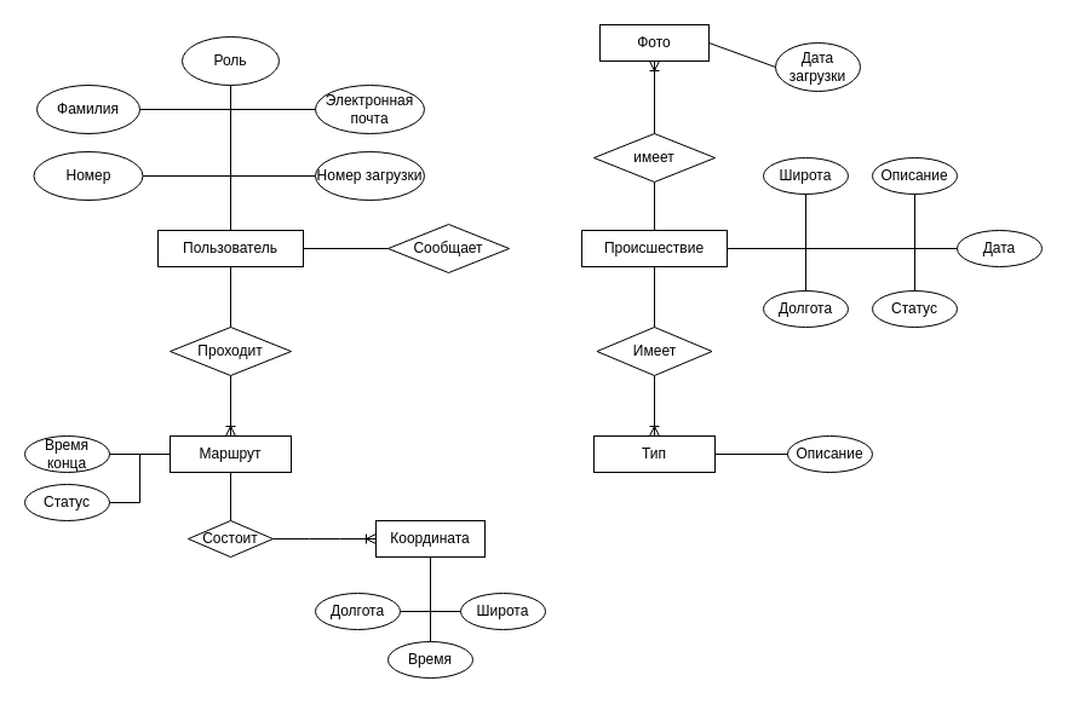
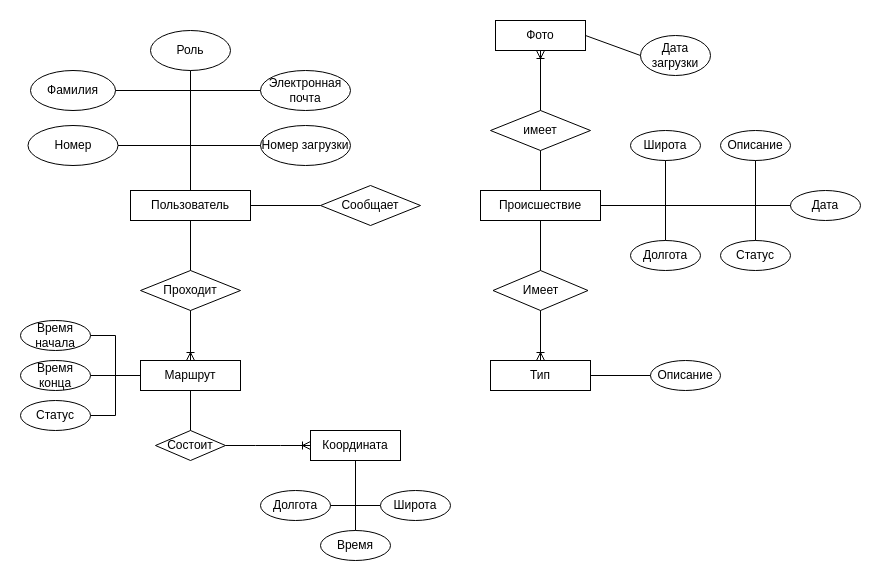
  <mxCell id="0" />
  <mxCell id="1" parent="0" />
  <mxCell id="2" value="Пользователь" style="whiteSpace=wrap;html=1;" parent="1" vertex="1"><mxGeometry x="130" y="190" width="120" height="30" as="geometry" /></mxCell>
  <mxCell id="3" value="Происшествие" style="whiteSpace=wrap;html=1;" parent="1" vertex="1"><mxGeometry x="480" y="190" width="120" height="30" as="geometry" /></mxCell>
  <mxCell id="4" value="Маршрут" style="whiteSpace=wrap;html=1;" parent="1" vertex="1"><mxGeometry x="140" y="360" width="100" height="30" as="geometry" /></mxCell>
  <mxCell id="5" value="Сообщает" style="rhombus;whiteSpace=wrap;html=1;" parent="1" vertex="1"><mxGeometry x="320" y="185" width="100" height="40" as="geometry" /></mxCell>
  <mxCell id="6" value="" style="endArrow=none;html=1;rounded=0;entryX=0;entryY=0.5;entryDx=0;entryDy=0;exitX=1;exitY=0.5;exitDx=0;exitDy=0;" parent="1" source="2" target="5" edge="1"><mxGeometry width="50" height="50" relative="1" as="geometry"><mxPoint x="160" y="290" as="sourcePoint" /><mxPoint x="210" y="240" as="targetPoint" /></mxGeometry></mxCell>
  <mxCell id="7" value="Проходит" style="rhombus;whiteSpace=wrap;html=1;" parent="1" vertex="1"><mxGeometry x="140" y="270" width="100" height="40" as="geometry" /></mxCell>
  <mxCell id="8" value="" style="endArrow=none;html=1;rounded=0;entryX=0.5;entryY=1;entryDx=0;entryDy=0;exitX=0.5;exitY=0;exitDx=0;exitDy=0;" parent="1" source="7" target="2" edge="1"><mxGeometry width="50" height="50" relative="1" as="geometry"><mxPoint x="160" y="290" as="sourcePoint" /><mxPoint x="210" y="240" as="targetPoint" /></mxGeometry></mxCell>
  <mxCell id="9" value="Фото" style="whiteSpace=wrap;html=1;" parent="1" vertex="1"><mxGeometry x="495" y="20" width="90" height="30" as="geometry" /></mxCell>
  <mxCell id="10" value="имеет" style="rhombus;whiteSpace=wrap;html=1;" parent="1" vertex="1"><mxGeometry x="490" y="110" width="100" height="40" as="geometry" /></mxCell>
  <mxCell id="11" value="" style="endArrow=none;html=1;rounded=0;entryX=0.5;entryY=1;entryDx=0;entryDy=0;exitX=0.5;exitY=0;exitDx=0;exitDy=0;" parent="1" source="3" target="10" edge="1"><mxGeometry width="50" height="50" relative="1" as="geometry"><mxPoint x="160" y="290" as="sourcePoint" /><mxPoint x="210" y="240" as="targetPoint" /></mxGeometry></mxCell>
  <mxCell id="12" value="Тип" style="whiteSpace=wrap;html=1;" parent="1" vertex="1"><mxGeometry x="490" y="360" width="100" height="30" as="geometry" /></mxCell>
  <mxCell id="13" value="Имеет" style="rhombus;whiteSpace=wrap;html=1;" parent="1" vertex="1"><mxGeometry x="492.5" y="270" width="95" height="40" as="geometry" /></mxCell>
  <mxCell id="14" value="" style="endArrow=none;html=1;rounded=0;entryX=0.5;entryY=1;entryDx=0;entryDy=0;exitX=0.5;exitY=0;exitDx=0;exitDy=0;" parent="1" source="13" target="3" edge="1"><mxGeometry width="50" height="50" relative="1" as="geometry"><mxPoint x="160" y="290" as="sourcePoint" /><mxPoint x="210" y="240" as="targetPoint" /></mxGeometry></mxCell>
  <mxCell id="15" value="Координата" style="whiteSpace=wrap;html=1;" parent="1" vertex="1"><mxGeometry x="310" y="430" width="90" height="30" as="geometry" /></mxCell>
  <mxCell id="16" value="Состоит" style="rhombus;whiteSpace=wrap;html=1;" parent="1" vertex="1"><mxGeometry x="155" y="430" width="70" height="30" as="geometry" /></mxCell>
  <mxCell id="17" value="" style="endArrow=none;html=1;rounded=0;entryX=0.5;entryY=0;entryDx=0;entryDy=0;exitX=0.5;exitY=1;exitDx=0;exitDy=0;" parent="1" source="4" target="16" edge="1"><mxGeometry width="50" height="50" relative="1" as="geometry"><mxPoint x="380" y="290" as="sourcePoint" /><mxPoint x="430" y="240" as="targetPoint" /></mxGeometry></mxCell>
  <mxCell id="18" value="Широта" style="ellipse;whiteSpace=wrap;html=1;" parent="1" vertex="1"><mxGeometry x="630" y="130" width="70" height="30" as="geometry" /></mxCell>
  <mxCell id="19" value="Долгота" style="ellipse;whiteSpace=wrap;html=1;" parent="1" vertex="1"><mxGeometry x="630" y="240" width="70" height="30" as="geometry" /></mxCell>
  <mxCell id="20" value="Описание" style="ellipse;whiteSpace=wrap;html=1;" parent="1" vertex="1"><mxGeometry x="720" y="130" width="70" height="30" as="geometry" /></mxCell>
  <mxCell id="21" value="Статус" style="ellipse;whiteSpace=wrap;html=1;" parent="1" vertex="1"><mxGeometry x="720" y="240" width="70" height="30" as="geometry" /></mxCell>
  <mxCell id="22" value="" style="endArrow=none;html=1;rounded=0;exitX=0.5;exitY=0;exitDx=0;exitDy=0;edgeStyle=orthogonalEdgeStyle;entryX=1;entryY=0.5;entryDx=0;entryDy=0;" parent="1" source="21" target="3" edge="1"><mxGeometry width="50" height="50" relative="1" as="geometry"><mxPoint x="875" y="208" as="sourcePoint" /><mxPoint x="660" y="250" as="targetPoint" /></mxGeometry></mxCell>
  <mxCell id="23" value="" style="endArrow=none;html=1;rounded=0;entryX=0.5;entryY=1;entryDx=0;entryDy=0;exitX=1;exitY=0.5;exitDx=0;exitDy=0;edgeStyle=orthogonalEdgeStyle;" parent="1" source="3" target="18" edge="1"><mxGeometry relative="1" as="geometry"><mxPoint x="410" y="260" as="sourcePoint" /><mxPoint x="570" y="260" as="targetPoint" /></mxGeometry></mxCell>
  <mxCell id="24" value="" style="endArrow=none;html=1;rounded=0;entryX=0.5;entryY=1;entryDx=0;entryDy=0;exitX=1;exitY=0.5;exitDx=0;exitDy=0;edgeStyle=orthogonalEdgeStyle;" parent="1" source="3" target="20" edge="1"><mxGeometry relative="1" as="geometry"><mxPoint x="410" y="260" as="sourcePoint" /><mxPoint x="570" y="260" as="targetPoint" /></mxGeometry></mxCell>
  <mxCell id="25" value="Описание" style="ellipse;whiteSpace=wrap;html=1;" parent="1" vertex="1"><mxGeometry x="650" y="360" width="70" height="30" as="geometry" /></mxCell>
  <mxCell id="26" value="" style="endArrow=none;html=1;rounded=0;entryX=0;entryY=0.5;entryDx=0;entryDy=0;exitX=1;exitY=0.5;exitDx=0;exitDy=0;" parent="1" source="12" target="25" edge="1"><mxGeometry relative="1" as="geometry"><mxPoint x="410" y="260" as="sourcePoint" /><mxPoint x="570" y="260" as="targetPoint" /></mxGeometry></mxCell>
  <mxCell id="27" value="" style="endArrow=none;html=1;rounded=0;entryX=0;entryY=0.5;entryDx=0;entryDy=0;exitX=0.5;exitY=1;exitDx=0;exitDy=0;edgeStyle=orthogonalEdgeStyle;" parent="1" source="15" target="28" edge="1"><mxGeometry relative="1" as="geometry"><mxPoint x="310" y="390" as="sourcePoint" /><mxPoint x="470" y="390" as="targetPoint" /></mxGeometry></mxCell>
  <mxCell id="28" value="Широта" style="ellipse;whiteSpace=wrap;html=1;" parent="1" vertex="1"><mxGeometry x="380" y="490" width="70" height="30" as="geometry" /></mxCell>
  <mxCell id="29" value="Долгота" style="ellipse;whiteSpace=wrap;html=1;" parent="1" vertex="1"><mxGeometry x="260" y="490" width="70" height="30" as="geometry" /></mxCell>
  <mxCell id="30" value="" style="endArrow=none;html=1;rounded=0;entryX=1;entryY=0.5;entryDx=0;entryDy=0;exitX=0.5;exitY=1;exitDx=0;exitDy=0;edgeStyle=orthogonalEdgeStyle;" parent="1" source="15" target="29" edge="1"><mxGeometry relative="1" as="geometry"><mxPoint x="410" y="260" as="sourcePoint" /><mxPoint x="570" y="260" as="targetPoint" /></mxGeometry></mxCell>
  <mxCell id="31" value="Статус" style="ellipse;whiteSpace=wrap;html=1;" parent="1" vertex="1"><mxGeometry x="20" y="400" width="70" height="30" as="geometry" /></mxCell>
  <mxCell id="32" value="Время конца" style="ellipse;whiteSpace=wrap;html=1;" parent="1" vertex="1"><mxGeometry x="20" y="360" width="70" height="30" as="geometry" /></mxCell>
+ <mxCell id="33" value="Время начала" style="ellipse;whiteSpace=wrap;html=1;" parent="1" vertex="1"><mxGeometry x="20" y="320" width="70" height="30" as="geometry" /></mxCell>
+ <mxCell id="34" value="" style="endArrow=none;html=1;rounded=0;exitX=1;exitY=0.5;exitDx=0;exitDy=0;entryX=0;entryY=0.5;entryDx=0;entryDy=0;edgeStyle=orthogonalEdgeStyle;" parent="1" source="33" target="4" edge="1"><mxGeometry relative="1" as="geometry"><mxPoint x="410" y="260" as="sourcePoint" /><mxPoint x="570" y="260" as="targetPoint" /></mxGeometry></mxCell>
  <mxCell id="35" value="" style="endArrow=none;html=1;rounded=0;exitX=1;exitY=0.5;exitDx=0;exitDy=0;entryX=0;entryY=0.5;entryDx=0;entryDy=0;" parent="1" source="32" target="4" edge="1"><mxGeometry relative="1" as="geometry"><mxPoint x="410" y="260" as="sourcePoint" /><mxPoint x="570" y="260" as="targetPoint" /></mxGeometry></mxCell>
  <mxCell id="36" value="" style="endArrow=none;html=1;rounded=0;exitX=1;exitY=0.5;exitDx=0;exitDy=0;entryX=0;entryY=0.5;entryDx=0;entryDy=0;edgeStyle=orthogonalEdgeStyle;" parent="1" source="31" target="4" edge="1"><mxGeometry relative="1" as="geometry"><mxPoint x="410" y="260" as="sourcePoint" /><mxPoint x="570" y="260" as="targetPoint" /></mxGeometry></mxCell>
  <mxCell id="37" value="Номер" style="ellipse;whiteSpace=wrap;html=1;" parent="1" vertex="1"><mxGeometry x="27.5" y="125" width="90" height="40" as="geometry" /></mxCell>
  <mxCell id="38" value="Фамилия" style="ellipse;whiteSpace=wrap;html=1;" parent="1" vertex="1"><mxGeometry x="30" y="70" width="85" height="40" as="geometry" /></mxCell>
  <mxCell id="39" value="Электронная почта" style="ellipse;whiteSpace=wrap;html=1;" parent="1" vertex="1"><mxGeometry x="260" y="70" width="90" height="40" as="geometry" /></mxCell>
  <mxCell id="40" value="Номер загрузки" style="ellipse;whiteSpace=wrap;html=1;" parent="1" vertex="1"><mxGeometry x="260" y="125" width="90" height="40" as="geometry" /></mxCell>
  <mxCell id="41" value="Роль" style="ellipse;whiteSpace=wrap;html=1;" parent="1" vertex="1"><mxGeometry x="150" y="30" width="80" height="40" as="geometry" /></mxCell>
  <mxCell id="42" value="" style="endArrow=none;html=1;rounded=0;exitX=0.5;exitY=1;exitDx=0;exitDy=0;entryX=0.5;entryY=0;entryDx=0;entryDy=0;" parent="1" source="41" target="2" edge="1"><mxGeometry relative="1" as="geometry"><mxPoint x="410" y="260" as="sourcePoint" /><mxPoint x="570" y="260" as="targetPoint" /></mxGeometry></mxCell>
  <mxCell id="43" value="" style="endArrow=none;html=1;rounded=0;exitX=0;exitY=0.5;exitDx=0;exitDy=0;entryX=0.5;entryY=0;entryDx=0;entryDy=0;edgeStyle=orthogonalEdgeStyle;" parent="1" source="39" target="2" edge="1"><mxGeometry relative="1" as="geometry"><mxPoint x="200" y="80" as="sourcePoint" /><mxPoint x="200" y="200" as="targetPoint" /></mxGeometry></mxCell>
  <mxCell id="44" value="" style="endArrow=none;html=1;rounded=0;exitX=0;exitY=0.5;exitDx=0;exitDy=0;entryX=0.5;entryY=0;entryDx=0;entryDy=0;edgeStyle=orthogonalEdgeStyle;" parent="1" source="40" target="2" edge="1"><mxGeometry relative="1" as="geometry"><mxPoint x="210" y="90" as="sourcePoint" /><mxPoint x="210" y="210" as="targetPoint" /></mxGeometry></mxCell>
  <mxCell id="45" value="" style="endArrow=none;html=1;rounded=0;exitX=1;exitY=0.5;exitDx=0;exitDy=0;entryX=0.5;entryY=0;entryDx=0;entryDy=0;edgeStyle=orthogonalEdgeStyle;" parent="1" source="38" target="2" edge="1"><mxGeometry relative="1" as="geometry"><mxPoint x="220" y="100" as="sourcePoint" /><mxPoint x="220" y="220" as="targetPoint" /></mxGeometry></mxCell>
  <mxCell id="46" value="" style="endArrow=none;html=1;rounded=0;exitX=1;exitY=0.5;exitDx=0;exitDy=0;entryX=0.5;entryY=0;entryDx=0;entryDy=0;edgeStyle=orthogonalEdgeStyle;" parent="1" source="37" target="2" edge="1"><mxGeometry relative="1" as="geometry"><mxPoint x="230" y="110" as="sourcePoint" /><mxPoint x="230" y="230" as="targetPoint" /></mxGeometry></mxCell>
  <mxCell id="47" value="Дата загрузки" style="ellipse;whiteSpace=wrap;html=1;" parent="1" vertex="1"><mxGeometry x="640" y="35" width="70" height="40" as="geometry" /></mxCell>
  <mxCell id="48" value="" style="endArrow=none;html=1;rounded=0;entryX=0;entryY=0.5;entryDx=0;entryDy=0;exitX=1;exitY=0.5;exitDx=0;exitDy=0;" parent="1" source="9" target="47" edge="1"><mxGeometry relative="1" as="geometry"><mxPoint x="410" y="260" as="sourcePoint" /><mxPoint x="570" y="260" as="targetPoint" /></mxGeometry></mxCell>
  <mxCell id="49" value="" style="edgeStyle=orthogonalEdgeStyle;fontSize=12;html=1;endArrow=ERoneToMany;rounded=0;entryX=0.5;entryY=0;entryDx=0;entryDy=0;exitX=0.5;exitY=1;exitDx=0;exitDy=0;" parent="1" source="13" target="12" edge="1"><mxGeometry width="100" height="100" relative="1" as="geometry"><mxPoint x="430" y="215" as="sourcePoint" /><mxPoint x="490" y="215" as="targetPoint" /></mxGeometry></mxCell>
  <mxCell id="50" value="" style="edgeStyle=orthogonalEdgeStyle;fontSize=12;html=1;endArrow=ERoneToMany;rounded=0;entryX=0.5;entryY=1;entryDx=0;entryDy=0;exitX=0.5;exitY=0;exitDx=0;exitDy=0;" parent="1" source="10" target="9" edge="1"><mxGeometry width="100" height="100" relative="1" as="geometry"><mxPoint x="440" y="225" as="sourcePoint" /><mxPoint x="500" y="225" as="targetPoint" /></mxGeometry></mxCell>
  <mxCell id="51" value="" style="edgeStyle=entityRelationEdgeStyle;fontSize=12;html=1;endArrow=ERoneToMany;rounded=0;entryX=0;entryY=0.5;entryDx=0;entryDy=0;exitX=1;exitY=0.5;exitDx=0;exitDy=0;" parent="1" source="16" target="15" edge="1"><mxGeometry width="100" height="100" relative="1" as="geometry"><mxPoint x="450" y="235" as="sourcePoint" /><mxPoint x="510" y="235" as="targetPoint" /></mxGeometry></mxCell>
  <mxCell id="52" value="" style="edgeStyle=orthogonalEdgeStyle;fontSize=12;html=1;endArrow=ERoneToMany;rounded=0;entryX=0.5;entryY=0;entryDx=0;entryDy=0;exitX=0.5;exitY=1;exitDx=0;exitDy=0;" parent="1" source="7" target="4" edge="1"><mxGeometry width="100" height="100" relative="1" as="geometry"><mxPoint x="460" y="245" as="sourcePoint" /><mxPoint x="520" y="245" as="targetPoint" /></mxGeometry></mxCell>
  <mxCell id="53" value="" style="endArrow=none;html=1;rounded=0;entryX=0.5;entryY=0;entryDx=0;entryDy=0;exitX=1;exitY=0.5;exitDx=0;exitDy=0;edgeStyle=orthogonalEdgeStyle;" parent="1" source="3" target="19" edge="1"><mxGeometry relative="1" as="geometry"><mxPoint x="410" y="260" as="sourcePoint" /><mxPoint x="570" y="260" as="targetPoint" /></mxGeometry></mxCell>
  <mxCell id="54" value="Время" style="ellipse;whiteSpace=wrap;html=1;" parent="1" vertex="1"><mxGeometry x="320" y="530" width="70" height="30" as="geometry" /></mxCell>
  <mxCell id="55" value="" style="endArrow=none;html=1;rounded=0;entryX=0.5;entryY=0;entryDx=0;entryDy=0;exitX=0.5;exitY=1;exitDx=0;exitDy=0;" parent="1" source="15" target="54" edge="1"><mxGeometry relative="1" as="geometry"><mxPoint x="410" y="390" as="sourcePoint" /><mxPoint x="570" y="390" as="targetPoint" /></mxGeometry></mxCell>
  <mxCell id="56" value="Дата" style="ellipse;whiteSpace=wrap;html=1;" vertex="1" parent="1"><mxGeometry x="790" y="190" width="70" height="30" as="geometry" /></mxCell>
  <mxCell id="57" value="" style="endArrow=none;html=1;rounded=0;entryX=0;entryY=0.5;entryDx=0;entryDy=0;exitX=1;exitY=0.5;exitDx=0;exitDy=0;" edge="1" parent="1" source="3" target="56"><mxGeometry width="50" height="50" relative="1" as="geometry"><mxPoint x="320" y="230" as="sourcePoint" /><mxPoint x="370" y="180" as="targetPoint" /></mxGeometry></mxCell>
